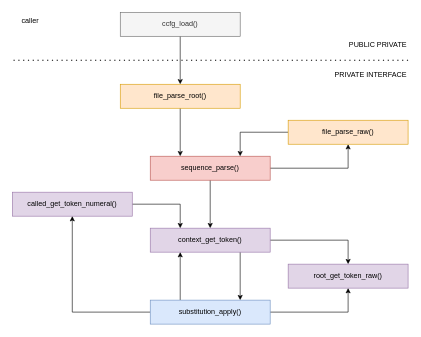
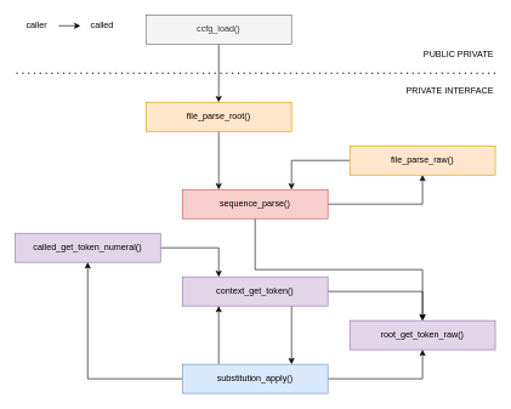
  <mxCell id="0" />
  <mxCell id="1" parent="0" />
  <mxCell id="2" style="edgeStyle=orthogonalEdgeStyle;rounded=0;orthogonalLoop=1;jettySize=auto;html=1;exitX=0.5;exitY=1;exitDx=0;exitDy=0;" edge="1" parent="1" source="3" target="5"><mxGeometry relative="1" as="geometry" /></mxCell>
  <mxCell id="3" value="ccfg_load()" style="rounded=0;whiteSpace=wrap;html=1;fillColor=#f5f5f5;fontColor=#333333;strokeColor=#666666;" vertex="1" parent="1"><mxGeometry x="200" y="20" width="200" height="40" as="geometry" /></mxCell>
  <mxCell id="4" style="edgeStyle=orthogonalEdgeStyle;rounded=0;orthogonalLoop=1;jettySize=auto;html=1;entryX=0.25;entryY=0;entryDx=0;entryDy=0;" edge="1" parent="1" source="5" target="8"><mxGeometry relative="1" as="geometry" /></mxCell>
  <mxCell id="5" value="file_parse_root()" style="rounded=0;whiteSpace=wrap;html=1;fillColor=#ffe6cc;strokeColor=#d79b00;" vertex="1" parent="1"><mxGeometry x="200" y="140" width="200" height="40" as="geometry" /></mxCell>
  <mxCell id="6" style="edgeStyle=orthogonalEdgeStyle;rounded=0;orthogonalLoop=1;jettySize=auto;html=1;exitX=1;exitY=0.5;exitDx=0;exitDy=0;entryX=0.5;entryY=1;entryDx=0;entryDy=0;" edge="1" parent="1" source="8" target="10"><mxGeometry relative="1" as="geometry" /></mxCell>
- <mxCell id="7" style="edgeStyle=orthogonalEdgeStyle;rounded=0;orthogonalLoop=1;jettySize=auto;html=1;exitX=0.5;exitY=1;exitDx=0;exitDy=0;entryX=0.5;entryY=0;entryDx=0;entryDy=0;" edge="1" parent="1" source="8" target="13"><mxGeometry relative="1" as="geometry" /></mxCell>
+ <mxCell id="7" style="edgeStyle=orthogonalEdgeStyle;rounded=0;orthogonalLoop=1;jettySize=auto;html=1;exitX=0.5;exitY=1;exitDx=0;exitDy=0;" edge="1" parent="1" source="8" target="16"><mxGeometry relative="1" as="geometry" /></mxCell>
  <mxCell id="8" value="sequence_parse()" style="rounded=0;whiteSpace=wrap;html=1;fillColor=#f8cecc;strokeColor=#b85450;" vertex="1" parent="1"><mxGeometry x="250" y="260" width="200" height="40" as="geometry" /></mxCell>
  <mxCell id="9" style="edgeStyle=orthogonalEdgeStyle;rounded=0;orthogonalLoop=1;jettySize=auto;html=1;exitX=0;exitY=0.5;exitDx=0;exitDy=0;entryX=0.75;entryY=0;entryDx=0;entryDy=0;" edge="1" parent="1" source="10" target="8"><mxGeometry relative="1" as="geometry" /></mxCell>
  <mxCell id="10" value="file_parse_raw()" style="rounded=0;whiteSpace=wrap;html=1;fillColor=#ffe6cc;strokeColor=#d79b00;" vertex="1" parent="1"><mxGeometry x="480" y="200" width="200" height="40" as="geometry" /></mxCell>
  <mxCell id="11" style="edgeStyle=orthogonalEdgeStyle;rounded=0;orthogonalLoop=1;jettySize=auto;html=1;exitX=1;exitY=0.5;exitDx=0;exitDy=0;entryX=0.5;entryY=0;entryDx=0;entryDy=0;" edge="1" parent="1" source="13" target="16"><mxGeometry relative="1" as="geometry" /></mxCell>
  <mxCell id="12" style="edgeStyle=orthogonalEdgeStyle;rounded=0;orthogonalLoop=1;jettySize=auto;html=1;exitX=0.75;exitY=1;exitDx=0;exitDy=0;entryX=0.75;entryY=0;entryDx=0;entryDy=0;" edge="1" parent="1" source="13" target="20"><mxGeometry relative="1" as="geometry" /></mxCell>
  <mxCell id="13" value="context_get_token()" style="rounded=0;whiteSpace=wrap;html=1;fillColor=#e1d5e7;strokeColor=#9673a6;" vertex="1" parent="1"><mxGeometry x="250" y="380" width="200" height="40" as="geometry" /></mxCell>
  <mxCell id="14" style="edgeStyle=orthogonalEdgeStyle;rounded=0;orthogonalLoop=1;jettySize=auto;html=1;exitX=1;exitY=0.5;exitDx=0;exitDy=0;entryX=0.25;entryY=0;entryDx=0;entryDy=0;" edge="1" parent="1" source="15" target="13"><mxGeometry relative="1" as="geometry" /></mxCell>
  <mxCell id="15" value="called_get_token_numeral()" style="rounded=0;whiteSpace=wrap;html=1;fillColor=#e1d5e7;strokeColor=#9673a6;" vertex="1" parent="1"><mxGeometry x="20" y="320" width="200" height="40" as="geometry" /></mxCell>
  <mxCell id="16" value="root_get_token_raw()" style="rounded=0;whiteSpace=wrap;html=1;fillColor=#e1d5e7;strokeColor=#9673a6;" vertex="1" parent="1"><mxGeometry x="480" y="440" width="200" height="40" as="geometry" /></mxCell>
  <mxCell id="17" style="edgeStyle=orthogonalEdgeStyle;rounded=0;orthogonalLoop=1;jettySize=auto;html=1;exitX=0.25;exitY=0;exitDx=0;exitDy=0;entryX=0.25;entryY=1;entryDx=0;entryDy=0;" edge="1" parent="1" source="20" target="13"><mxGeometry relative="1" as="geometry" /></mxCell>
  <mxCell id="18" style="edgeStyle=orthogonalEdgeStyle;rounded=0;orthogonalLoop=1;jettySize=auto;html=1;exitX=0;exitY=0.5;exitDx=0;exitDy=0;entryX=0.5;entryY=1;entryDx=0;entryDy=0;" edge="1" parent="1" source="20" target="15"><mxGeometry relative="1" as="geometry" /></mxCell>
  <mxCell id="19" style="edgeStyle=orthogonalEdgeStyle;rounded=0;orthogonalLoop=1;jettySize=auto;html=1;exitX=1;exitY=0.5;exitDx=0;exitDy=0;entryX=0.5;entryY=1;entryDx=0;entryDy=0;" edge="1" parent="1" source="20" target="16"><mxGeometry relative="1" as="geometry" /></mxCell>
  <mxCell id="20" value="substitution_apply()" style="rounded=0;whiteSpace=wrap;html=1;fillColor=#dae8fc;strokeColor=#6c8ebf;" vertex="1" parent="1"><mxGeometry x="250" y="500" width="200" height="40" as="geometry" /></mxCell>
  <mxCell id="21" value="" style="endArrow=none;dashed=1;html=1;dashPattern=1 3;strokeWidth=2;rounded=0;" edge="1" parent="1"><mxGeometry width="50" height="50" relative="1" as="geometry"><mxPoint x="680" y="100" as="sourcePoint" /><mxPoint x="20" y="100" as="targetPoint" /></mxGeometry></mxCell>
  <mxCell id="22" value="PRIVATE INTERFACE" style="text;html=1;align=right;verticalAlign=middle;whiteSpace=wrap;rounded=0;" vertex="1" parent="1"><mxGeometry x="520" y="110" width="160" height="30" as="geometry" /></mxCell>
  <mxCell id="23" value="PUBLIC PRIVATE" style="text;html=1;align=right;verticalAlign=middle;whiteSpace=wrap;rounded=0;" vertex="1" parent="1"><mxGeometry x="520" y="60" width="160" height="30" as="geometry" /></mxCell>
+ <mxCell id="24" style="edgeStyle=orthogonalEdgeStyle;rounded=0;orthogonalLoop=1;jettySize=auto;html=1;exitX=1;exitY=0.5;exitDx=0;exitDy=0;entryX=0;entryY=0.5;entryDx=0;entryDy=0;" edge="1" parent="1" source="25" target="26"><mxGeometry relative="1" as="geometry" /></mxCell>
  <mxCell id="25" value="caller" style="text;html=1;align=center;verticalAlign=middle;whiteSpace=wrap;rounded=0;" vertex="1" parent="1"><mxGeometry x="20" y="20" width="60" height="30" as="geometry" /></mxCell>
+ <mxCell id="26" value="called" style="text;html=1;align=center;verticalAlign=middle;whiteSpace=wrap;rounded=0;" vertex="1" parent="1"><mxGeometry x="110" y="20" width="60" height="30" as="geometry" /></mxCell>
